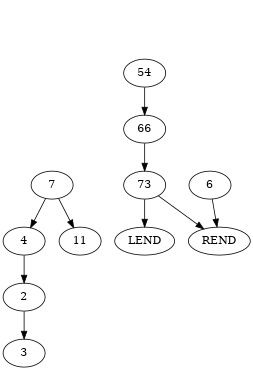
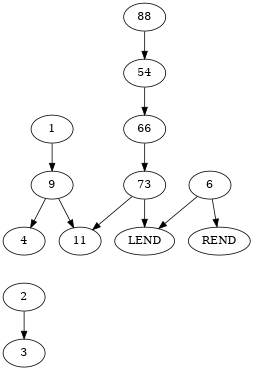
  digraph {
-   9 [label=7]
+   1
+   9
    4
    11
    2
    3
    6
    LEND
    REND
    n10 [label=54]
+   88
    66
    n13 [label=73]
+   1 -> 9
    9 -> 4
    9 -> 11
-   4 -> 2
    2 -> 3
+   6 -> LEND
    6 -> REND
    n10 -> 66
+   88 -> n10
    66 -> n13
    n13 -> LEND
-   n13 -> REND
+   n13 -> 11
  }
